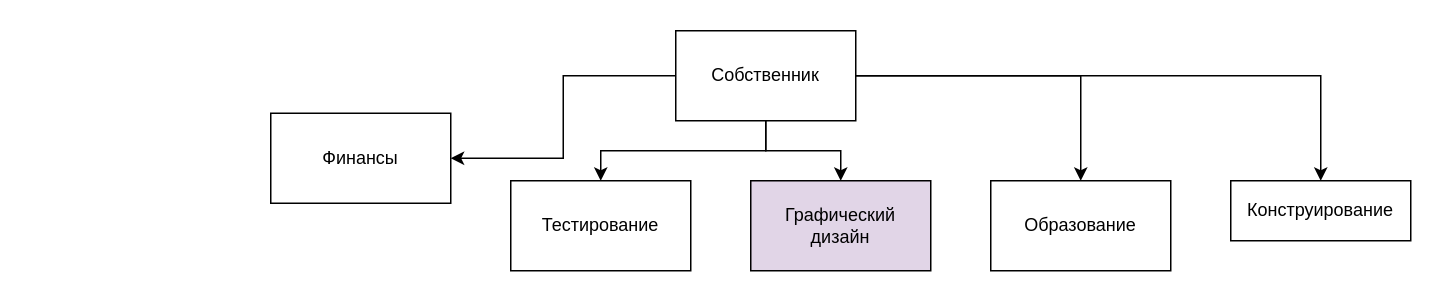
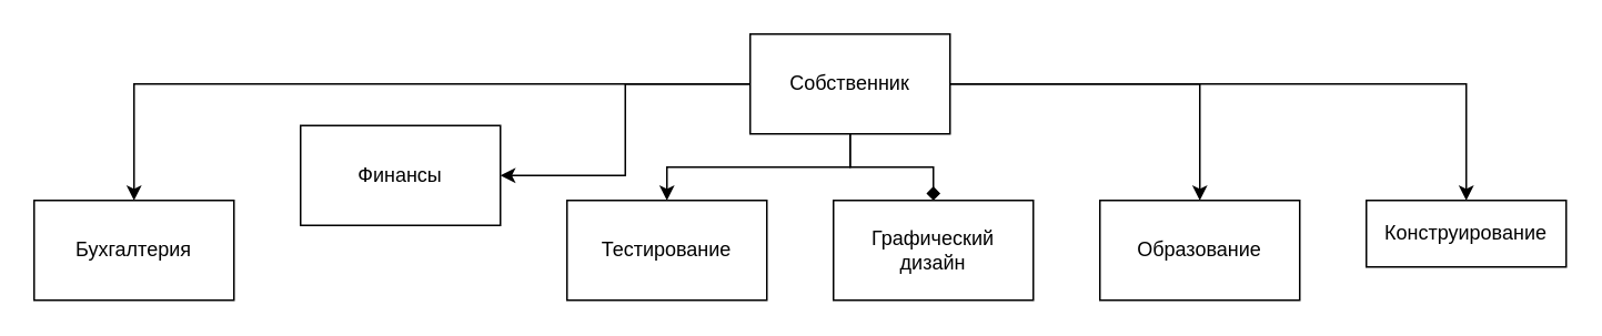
  <mxCell id="0" />
  <mxCell id="1" parent="0" />
+ <mxCell id="2" style="edgeStyle=orthogonalEdgeStyle;rounded=0;orthogonalLoop=1;jettySize=auto;html=1;" edge="1" parent="1" source="8" target="9"><mxGeometry relative="1" as="geometry" /></mxCell>
  <mxCell id="3" style="edgeStyle=orthogonalEdgeStyle;rounded=0;orthogonalLoop=1;jettySize=auto;html=1;" edge="1" parent="1" source="8" target="10"><mxGeometry relative="1" as="geometry" /></mxCell>
  <mxCell id="4" style="edgeStyle=orthogonalEdgeStyle;rounded=0;orthogonalLoop=1;jettySize=auto;html=1;" edge="1" parent="1" source="8" target="11"><mxGeometry relative="1" as="geometry" /></mxCell>
- <mxCell id="5" style="edgeStyle=orthogonalEdgeStyle;rounded=0;orthogonalLoop=1;jettySize=auto;html=1;" edge="1" parent="1" source="8" target="12"><mxGeometry relative="1" as="geometry" /></mxCell>
+ <mxCell id="5" style="edgeStyle=orthogonalEdgeStyle;rounded=0;orthogonalLoop=1;jettySize=auto;html=1;endArrow=diamond;" edge="1" parent="1" source="8" target="12"><mxGeometry relative="1" as="geometry" /></mxCell>
  <mxCell id="6" style="edgeStyle=orthogonalEdgeStyle;rounded=0;orthogonalLoop=1;jettySize=auto;html=1;" edge="1" parent="1" source="8" target="13"><mxGeometry relative="1" as="geometry" /></mxCell>
  <mxCell id="7" style="edgeStyle=orthogonalEdgeStyle;rounded=0;orthogonalLoop=1;jettySize=auto;html=1;" edge="1" parent="1" source="8" target="14"><mxGeometry relative="1" as="geometry" /></mxCell>
  <mxCell id="8" value="Собственник" style="rounded=0;whiteSpace=wrap;html=1;" vertex="1" parent="1"><mxGeometry x="450" y="20" width="120" height="60" as="geometry" /></mxCell>
+ <mxCell id="9" value="Бухгалтерия" style="rounded=0;whiteSpace=wrap;html=1;" vertex="1" parent="1"><mxGeometry x="20" y="120" width="120" height="60" as="geometry" /></mxCell>
  <mxCell id="10" value="Финансы" style="rounded=0;whiteSpace=wrap;html=1;" vertex="1" parent="1"><mxGeometry x="180" y="75" width="120" height="60" as="geometry" /></mxCell>
  <mxCell id="11" value="Тестирование" style="rounded=0;whiteSpace=wrap;html=1;" vertex="1" parent="1"><mxGeometry x="340" y="120" width="120" height="60" as="geometry" /></mxCell>
- <mxCell id="12" value="&lt;div&gt;Графический&lt;/div&gt;&lt;div&gt;дизайн&lt;/div&gt;" style="rounded=0;whiteSpace=wrap;html=1;fillColor=#e1d5e7;" vertex="1" parent="1"><mxGeometry x="500" y="120" width="120" height="60" as="geometry" /></mxCell>
+ <mxCell id="12" value="&lt;div&gt;Графический&lt;/div&gt;&lt;div&gt;дизайн&lt;/div&gt;" style="rounded=0;whiteSpace=wrap;html=1;" vertex="1" parent="1"><mxGeometry x="500" y="120" width="120" height="60" as="geometry" /></mxCell>
  <mxCell id="13" value="Образование" style="rounded=0;whiteSpace=wrap;html=1;" vertex="1" parent="1"><mxGeometry x="660" y="120" width="120" height="60" as="geometry" /></mxCell>
  <mxCell id="14" value="Конструирование" style="rounded=0;whiteSpace=wrap;html=1;" vertex="1" parent="1"><mxGeometry x="820" y="120" width="120" height="40" as="geometry" /></mxCell>
